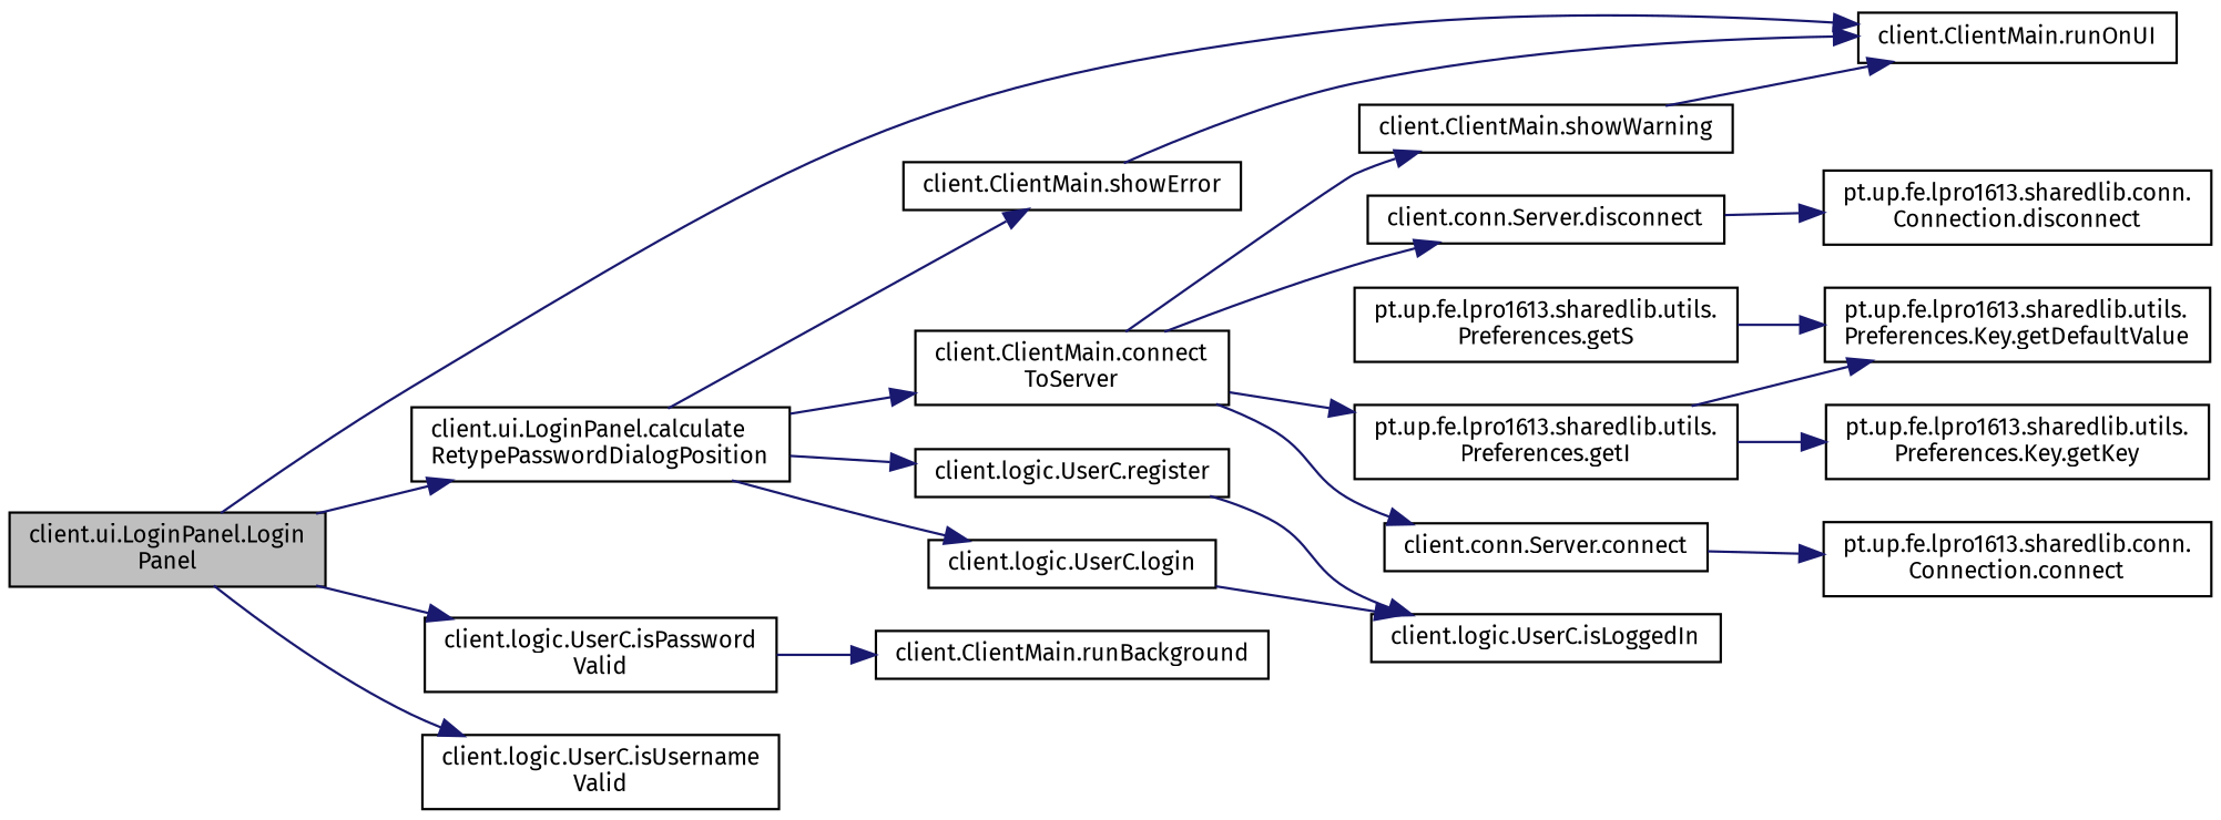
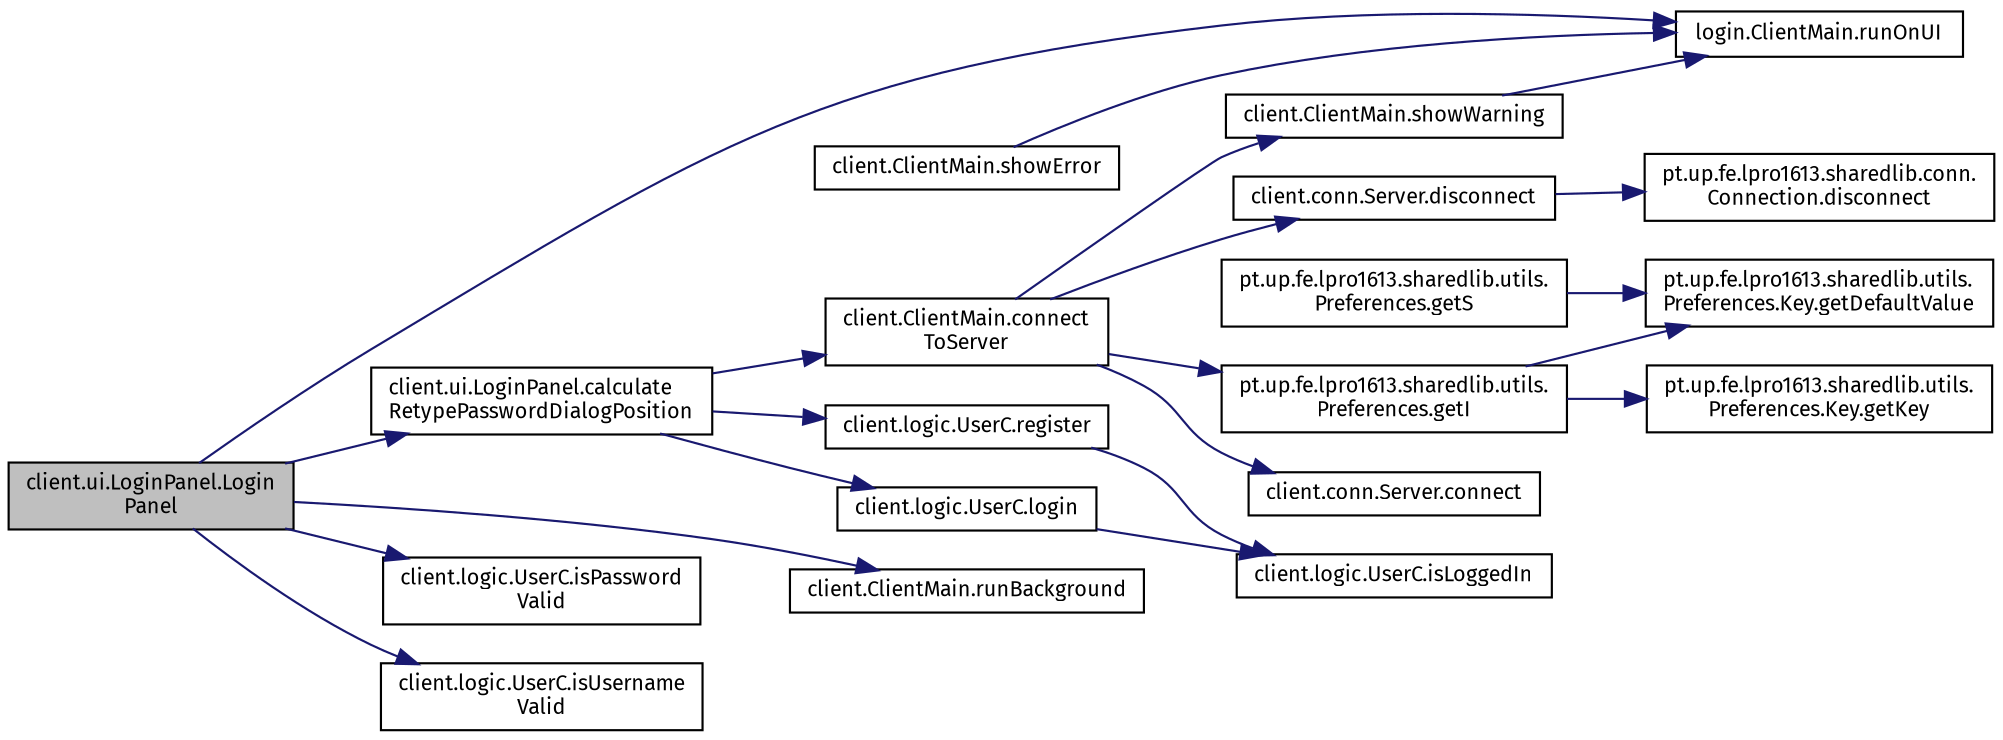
  digraph {
    fontname="Fira Sans"
    rankdir=LR
    node [color=black fillcolor=white fontname="Fira Sans" fontsize=10 shape=record style=filled]
    edge [color=midnightblue fontname="Fira Sans" fontsize=10 labelfontname=Helvetica labelfontsize=10 style=solid]
    n1 [fillcolor=grey75 fontcolor=black height=0.2 label="client.ui.LoginPanel.Login\lPanel" width=0.4]
-   n2 [height=0.2 label="client.ClientMain.runOnUI" width=0.4]
+   n2 [height=0.2 label="login.ClientMain.runOnUI" width=0.4]
    n3 [height=0.2 label="client.ClientMain.runBackground" width=0.4]
    n4 [height=0.2 label="client.ui.LoginPanel.calculate\lRetypePasswordDialogPosition" width=0.4]
    n5 [height=0.2 label="client.logic.UserC.isUsername\lValid" width=0.4]
    n6 [height=0.2 label="client.logic.UserC.isPassword\lValid" width=0.4]
    n7 [height=0.2 label="client.ClientMain.connect\lToServer" width=0.4]
    n8 [height=0.2 label="client.logic.UserC.register" width=0.4]
    n9 [height=0.2 label="client.ClientMain.showError" width=0.4]
    n10 [height=0.2 label="client.logic.UserC.login" width=0.4]
    n11 [height=0.2 label="client.conn.Server.disconnect" width=0.4]
    n12 [height=0.2 label="pt.up.fe.lpro1613.sharedlib.utils.\lPreferences.getI" width=0.4]
    n13 [height=0.2 label="client.conn.Server.connect" width=0.4]
    n14 [height=0.2 label="client.ClientMain.showWarning" width=0.4]
    n15 [height=0.2 label="client.logic.UserC.isLoggedIn" width=0.4]
    n16 [height=0.2 label="pt.up.fe.lpro1613.sharedlib.conn.\lConnection.disconnect" width=0.4]
    n17 [height=0.2 label="pt.up.fe.lpro1613.sharedlib.utils.\lPreferences.getS" width=0.4]
    n18 [height=0.2 label="pt.up.fe.lpro1613.sharedlib.utils.\lPreferences.Key.getDefaultValue" width=0.4]
    n19 [height=0.2 label="pt.up.fe.lpro1613.sharedlib.utils.\lPreferences.Key.getKey" width=0.4]
-   n20 [height=0.2 label="pt.up.fe.lpro1613.sharedlib.conn.\lConnection.connect" width=0.4]
    n1 -> n2
-   n6 -> n3
+   n1 -> n3
    n1 -> n4
    n1 -> n5
    n1 -> n6
    n4 -> n7
    n4 -> n8
-   n4 -> n9
    n4 -> n10
    n7 -> n11
    n7 -> n12
    n7 -> n13
    n7 -> n14
    n8 -> n15
    n9 -> n2
    n10 -> n15
    n11 -> n16
    n12 -> n18
    n12 -> n19
-   n13 -> n20
    n14 -> n2
    n17 -> n18
  }
